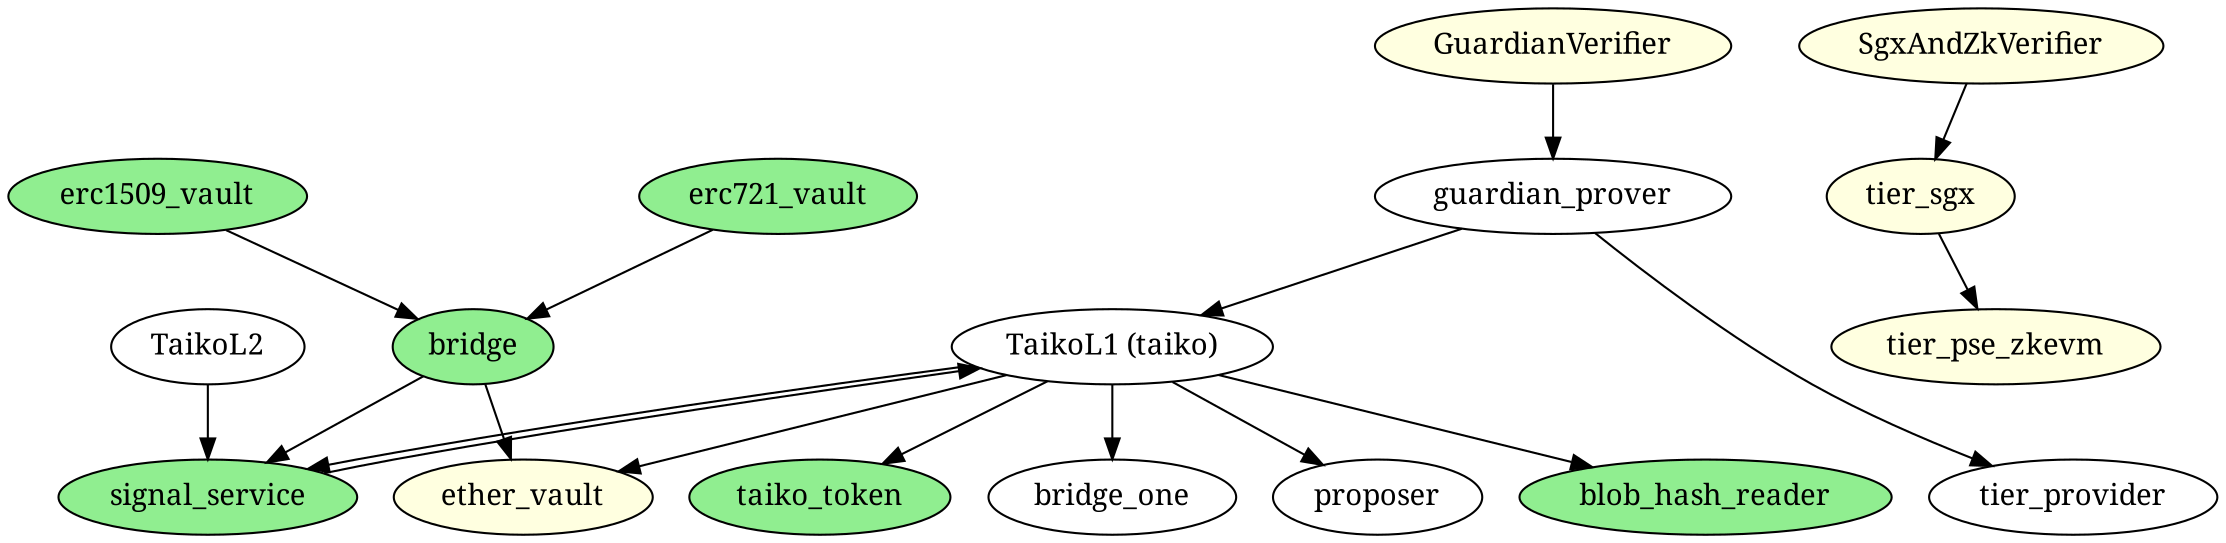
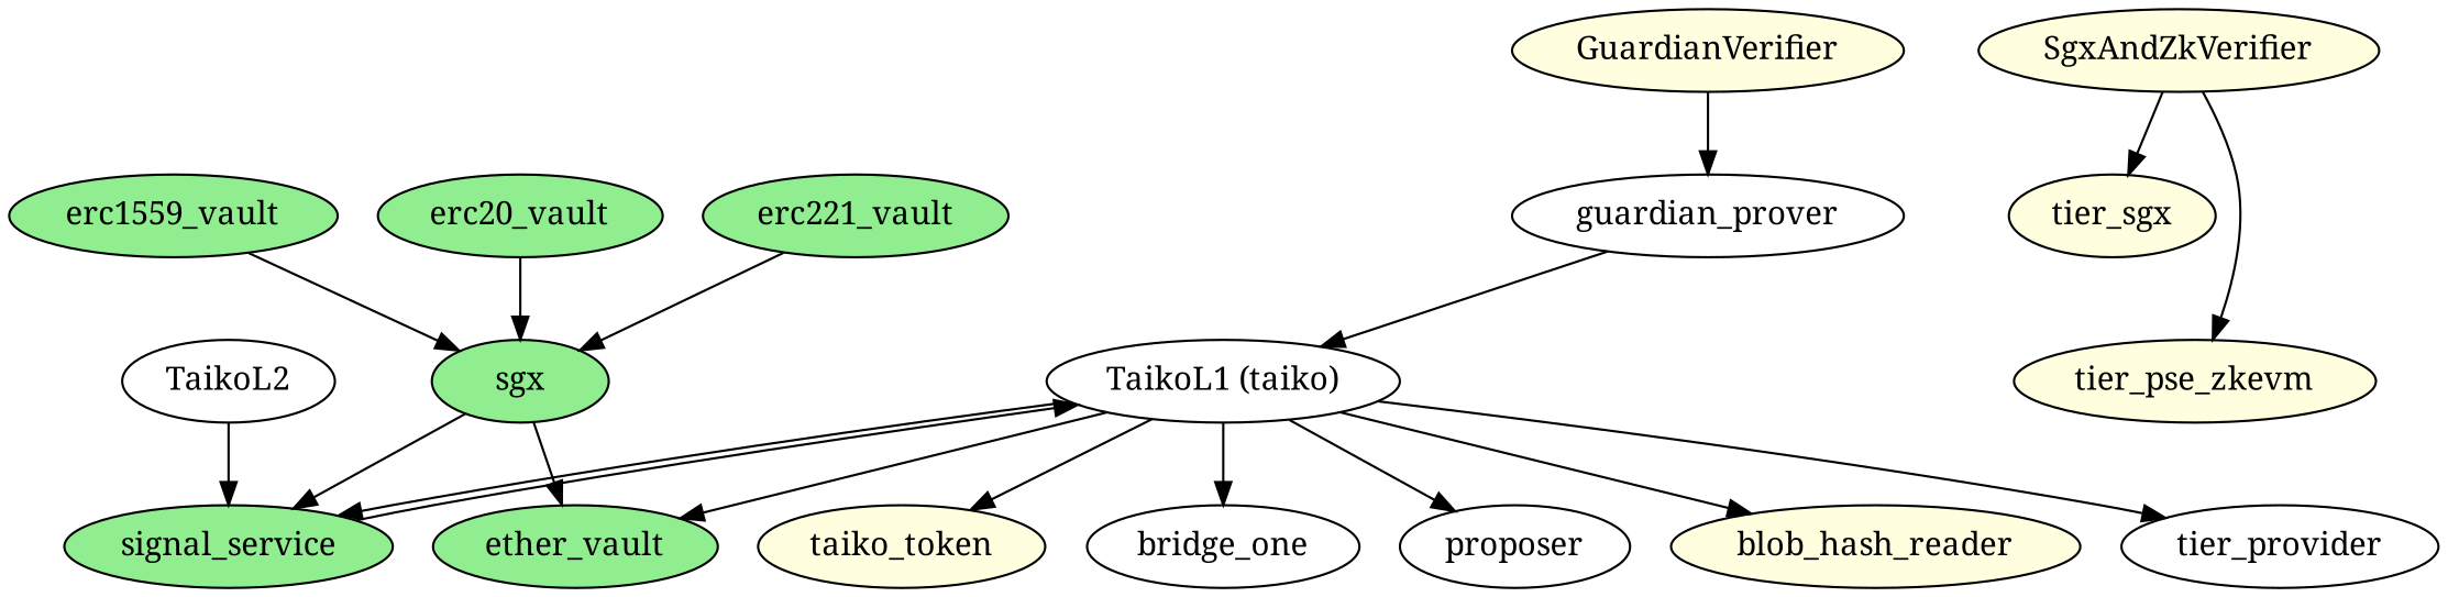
  digraph {
    fontname="Noto Serif"
    rankdir=TB
    node [fontname="Noto Serif" fillcolor=lightgreen style=filled]
    edge [fontname="Noto Serif"]
    n1 [label="TaikoL1 (taiko)" fillcolor="" style=""]
    signal_service
-   blob_hash_reader
-   taiko_token
-   ether_vault [fillcolor=lightyellow]
+   blob_hash_reader [fillcolor=lightyellow]
+   taiko_token [fillcolor=lightyellow]
+   ether_vault
    tier_provider [fillcolor="" style=""]
    n7 [label=bridge_one fillcolor="" style=""]
    proposer [fillcolor="" style=""]
    n9 [label=TaikoL2 fillcolor="" style=""]
-   erc1559_vault [label=erc1509_vault]
-   bridge
-   erc721_vault
+   erc1559_vault
+   bridge [label=sgx]
+   erc20_vault
+   erc721_vault [label=erc221_vault]
    SgxAndZkVerifier [fillcolor=lightyellow]
    tier_sgx [fillcolor=lightyellow]
    tier_pse_zkevm [fillcolor=lightyellow]
    GuardianVerifier [fillcolor=lightyellow]
    guardian_prover [fillcolor="" style=""]
    n1 -> signal_service
    n1 -> blob_hash_reader
    n1 -> taiko_token
    n1 -> ether_vault
-   guardian_prover -> tier_provider
+   n1 -> tier_provider
    n1 -> n7
    n1 -> proposer
    signal_service -> n1
    n9 -> signal_service
    erc1559_vault -> bridge
    bridge -> signal_service
    bridge -> ether_vault
+   erc20_vault -> bridge
    erc721_vault -> bridge
    SgxAndZkVerifier -> tier_sgx
-   tier_sgx -> tier_pse_zkevm
+   SgxAndZkVerifier -> tier_pse_zkevm
    GuardianVerifier -> guardian_prover
    guardian_prover -> n1
  }
